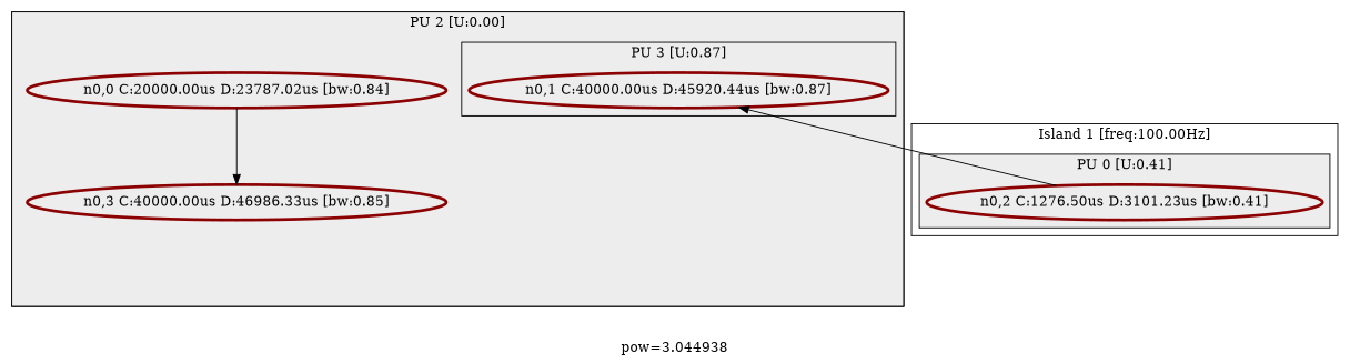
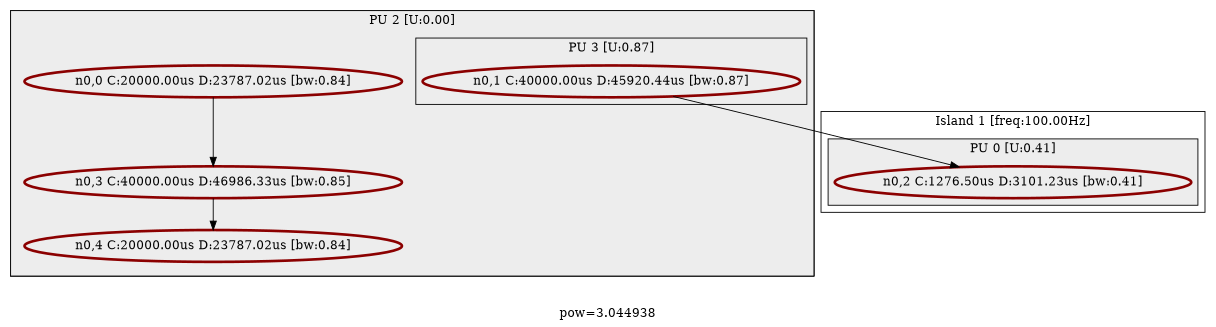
  digraph {
    label="pow=3.044938"
    rankdir=TB
    node [color=darkred penwidth=3]
    n1 [label="n0,0 C:20000.00us D:23787.02us [bw:0.84]"]
    n2 [label="n0,3 C:40000.00us D:46986.33us [bw:0.85]"]
+   n3 [label="n0,4 C:20000.00us D:23787.02us [bw:0.84]"]
    n4 [label="n0,1 C:40000.00us D:45920.44us [bw:0.87]"]
    n5 [label="n0,2 C:1276.50us D:3101.23us [bw:0.41]"]
    subgraph cluster_1 {
      label="Island 0 [freq:1199.00Hz]"
      subgraph cluster_2 {
        bgcolor=gray93
        label="PU 0 [U:0.85]"
        n1
        n2
+       n3
      }
      subgraph cluster_3 {
        bgcolor=gray93
        label="PU 1 [U:0.00]"
      }
      subgraph cluster_4 {
        bgcolor=gray93
        label="PU 2 [U:0.00]"
      }
      subgraph cluster_5 {
        bgcolor=gray93
        label="PU 3 [U:0.87]"
        n4
      }
    }
    subgraph cluster_6 {
      label="Island 1 [freq:100.00Hz]"
      subgraph cluster_7 {
        bgcolor=gray93
        label="PU 0 [U:0.41]"
        n5
      }
    }
    n1 -> n2
-   n5 -> n4
+   n2 -> n3
+   n4 -> n5
  }
